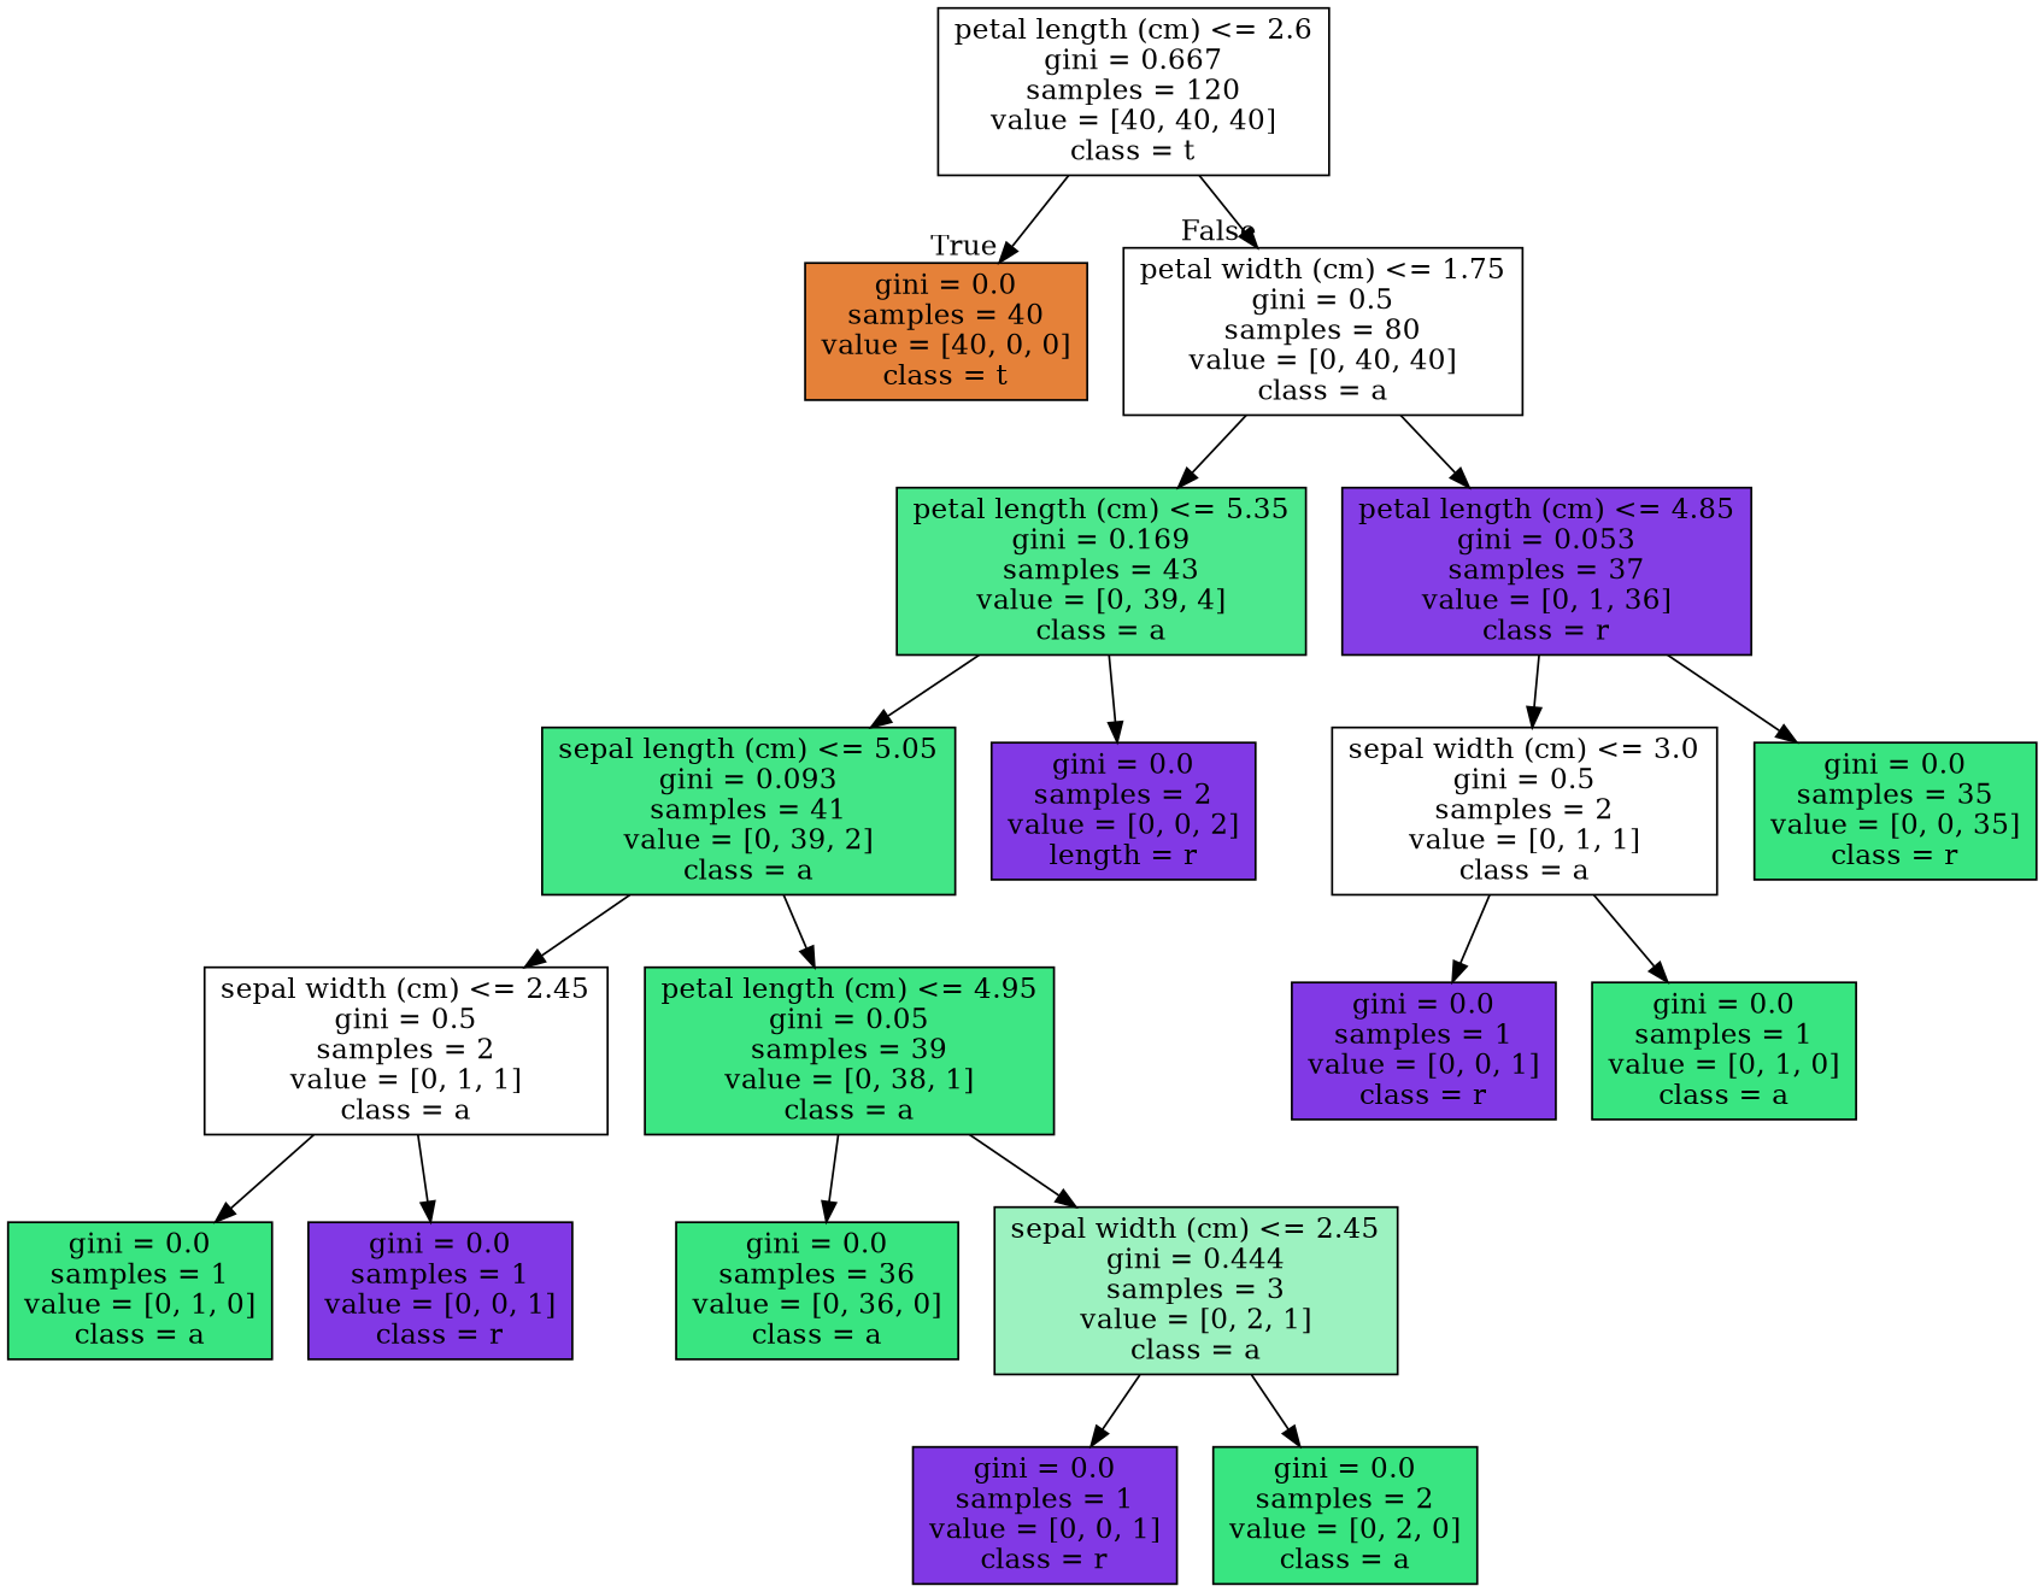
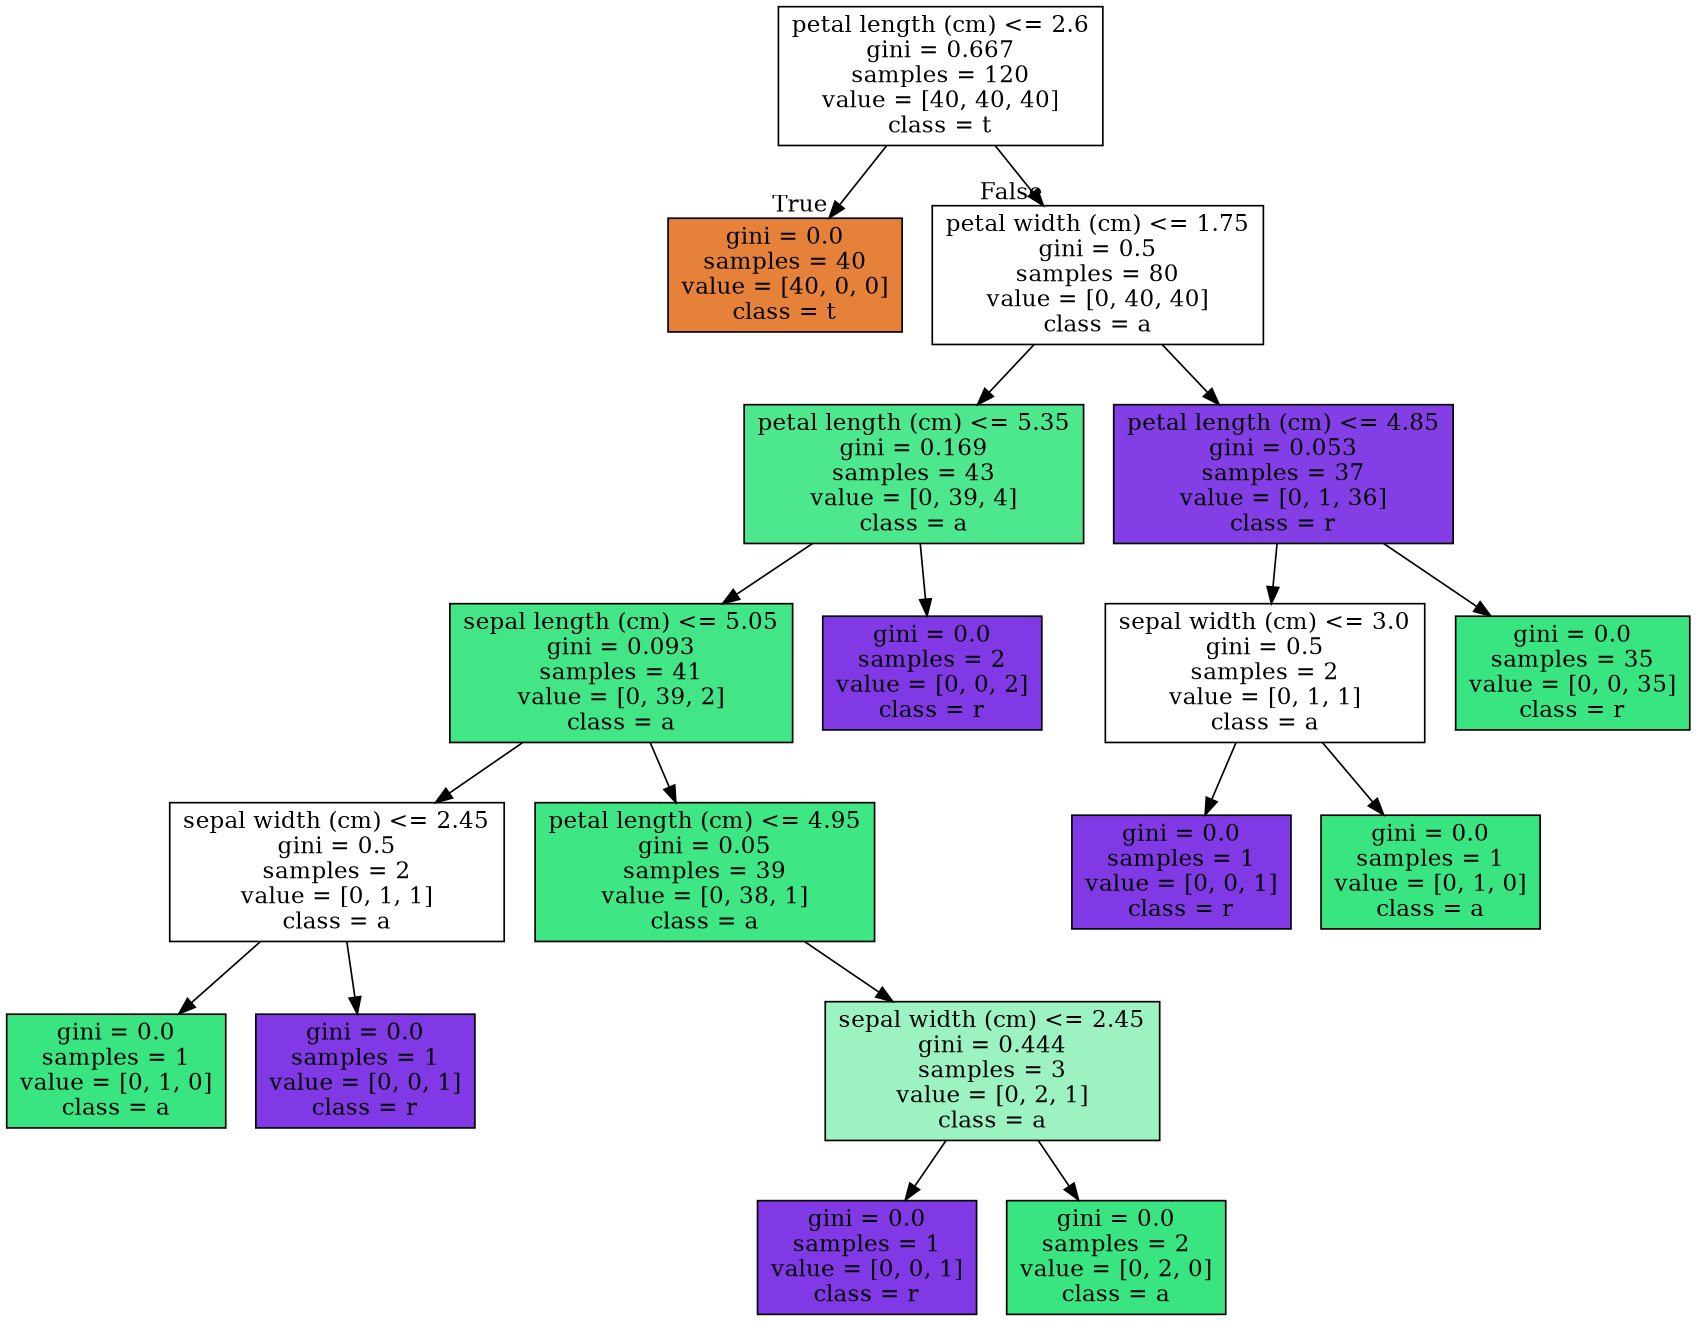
  digraph {
    node [color=black fillcolor="#39e581" shape=box style=filled]
    n1 [fillcolor="#ffffff" label="petal length (cm) <= 2.6\ngini = 0.667\nsamples = 120\nvalue = [40, 40, 40]\nclass = t"]
    n2 [fillcolor="#e58139" label="gini = 0.0\nsamples = 40\nvalue = [40, 0, 0]\nclass = t"]
    n3 [fillcolor="#ffffff" label="petal width (cm) <= 1.75\ngini = 0.5\nsamples = 80\nvalue = [0, 40, 40]\nclass = a"]
    n4 [fillcolor="#4de88e" label="petal length (cm) <= 5.35\ngini = 0.169\nsamples = 43\nvalue = [0, 39, 4]\nclass = a"]
    n5 [fillcolor="#843ee6" label="petal length (cm) <= 4.85\ngini = 0.053\nsamples = 37\nvalue = [0, 1, 36]\nclass = r"]
    n6 [fillcolor="#43e687" label="sepal length (cm) <= 5.05\ngini = 0.093\nsamples = 41\nvalue = [0, 39, 2]\nclass = a"]
-   n7 [fillcolor="#8139e5" label="gini = 0.0\nsamples = 2\nvalue = [0, 0, 2]\nlength = r"]
+   n7 [fillcolor="#8139e5" label="gini = 0.0\nsamples = 2\nvalue = [0, 0, 2]\nclass = r"]
    n8 [fillcolor="#ffffff" label="sepal width (cm) <= 3.0\ngini = 0.5\nsamples = 2\nvalue = [0, 1, 1]\nclass = a"]
    n9 [label="gini = 0.0\nsamples = 35\nvalue = [0, 0, 35]\nclass = r"]
    n10 [fillcolor="#ffffff" label="sepal width (cm) <= 2.45\ngini = 0.5\nsamples = 2\nvalue = [0, 1, 1]\nclass = a"]
    n11 [fillcolor="#3ee684" label="petal length (cm) <= 4.95\ngini = 0.05\nsamples = 39\nvalue = [0, 38, 1]\nclass = a"]
    n12 [label="gini = 0.0\nsamples = 1\nvalue = [0, 1, 0]\nclass = a"]
    n13 [fillcolor="#8139e5" label="gini = 0.0\nsamples = 1\nvalue = [0, 0, 1]\nclass = r"]
-   n14 [label="gini = 0.0\nsamples = 36\nvalue = [0, 36, 0]\nclass = a"]
    n15 [fillcolor="#9cf2c0" label="sepal width (cm) <= 2.45\ngini = 0.444\nsamples = 3\nvalue = [0, 2, 1]\nclass = a"]
    n16 [fillcolor="#8139e5" label="gini = 0.0\nsamples = 1\nvalue = [0, 0, 1]\nclass = r"]
    n17 [label="gini = 0.0\nsamples = 2\nvalue = [0, 2, 0]\nclass = a"]
    n18 [fillcolor="#8139e5" label="gini = 0.0\nsamples = 1\nvalue = [0, 0, 1]\nclass = r"]
    n19 [label="gini = 0.0\nsamples = 1\nvalue = [0, 1, 0]\nclass = a"]
    n1 -> n2 [headlabel=True labelangle=45 labeldistance=2.5]
    n1 -> n3 [headlabel=False labelangle=-45 labeldistance=2.5]
    n3 -> n4
    n3 -> n5
    n4 -> n6
    n4 -> n7
    n5 -> n8
    n5 -> n9
    n6 -> n10
    n6 -> n11
    n8 -> n18
    n8 -> n19
    n10 -> n12
    n10 -> n13
-   n11 -> n14
    n11 -> n15
    n15 -> n16
    n15 -> n17
  }
